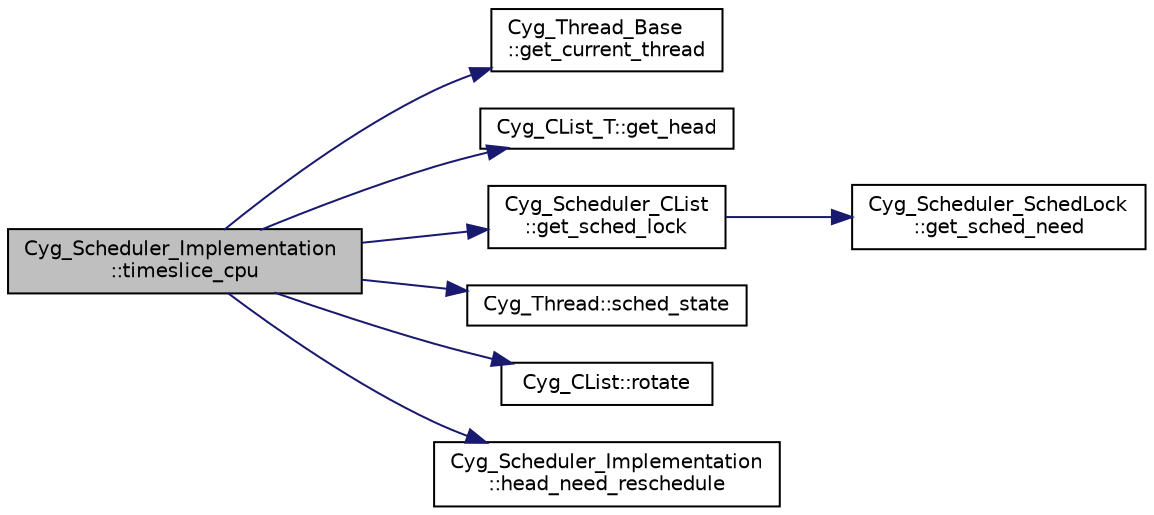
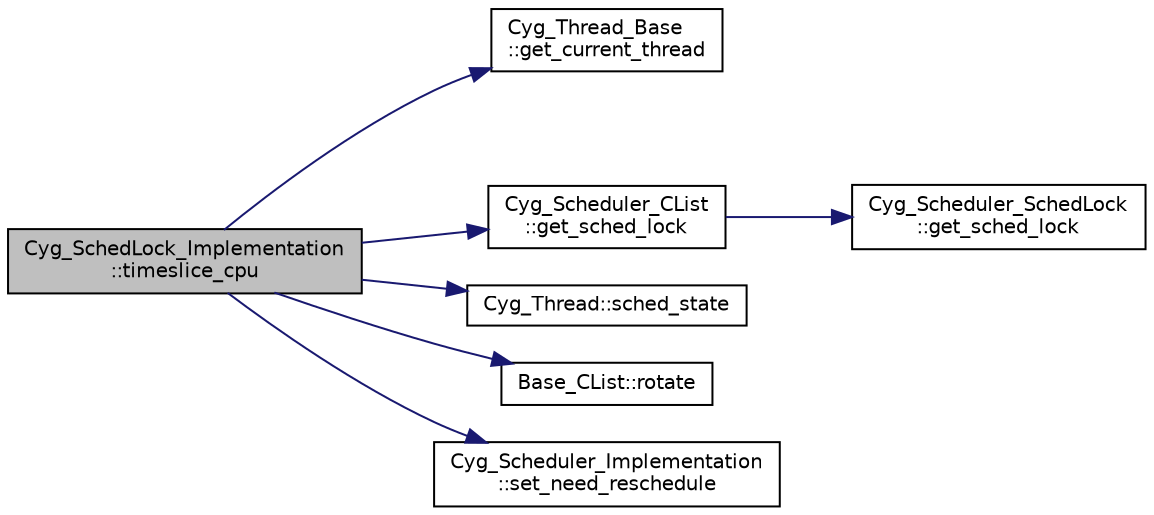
  digraph {
    rankdir=LR
    node [color=black fillcolor=white fontname=Helvetica fontsize=10 shape=record style=filled]
    edge [color=midnightblue fontname=Helvetica fontsize=10 labelfontname=Helvetica labelfontsize=10 style=solid]
-   n1 [fillcolor=grey75 fontcolor=black height=0.2 label="Cyg_Scheduler_Implementation\l::timeslice_cpu" width=0.4]
+   n1 [fillcolor=grey75 fontcolor=black height=0.2 label="Cyg_SchedLock_Implementation\l::timeslice_cpu" width=0.4]
    n2 [height=0.2 label="Cyg_Thread_Base\l::get_current_thread" width=0.4]
-   n3 [height=0.2 label="Cyg_CList_T::get_head" width=0.4]
    n4 [height=0.2 label="Cyg_Scheduler_CList\l::get_sched_lock" width=0.4]
    n5 [height=0.2 label="Cyg_Thread::sched_state" width=0.4]
-   n6 [height=0.2 label="Cyg_CList::rotate" width=0.4]
-   n7 [height=0.2 label="Cyg_Scheduler_Implementation\l::head_need_reschedule" width=0.4]
-   n8 [height=0.2 label="Cyg_Scheduler_SchedLock\l::get_sched_need" width=0.4]
+   n6 [height=0.2 label="Base_CList::rotate" width=0.4]
+   n7 [height=0.2 label="Cyg_Scheduler_Implementation\l::set_need_reschedule" width=0.4]
+   n8 [height=0.2 label="Cyg_Scheduler_SchedLock\l::get_sched_lock" width=0.4]
    n1 -> n2
-   n1 -> n3
    n1 -> n4
    n1 -> n5
    n1 -> n6
    n1 -> n7
    n4 -> n8
  }
